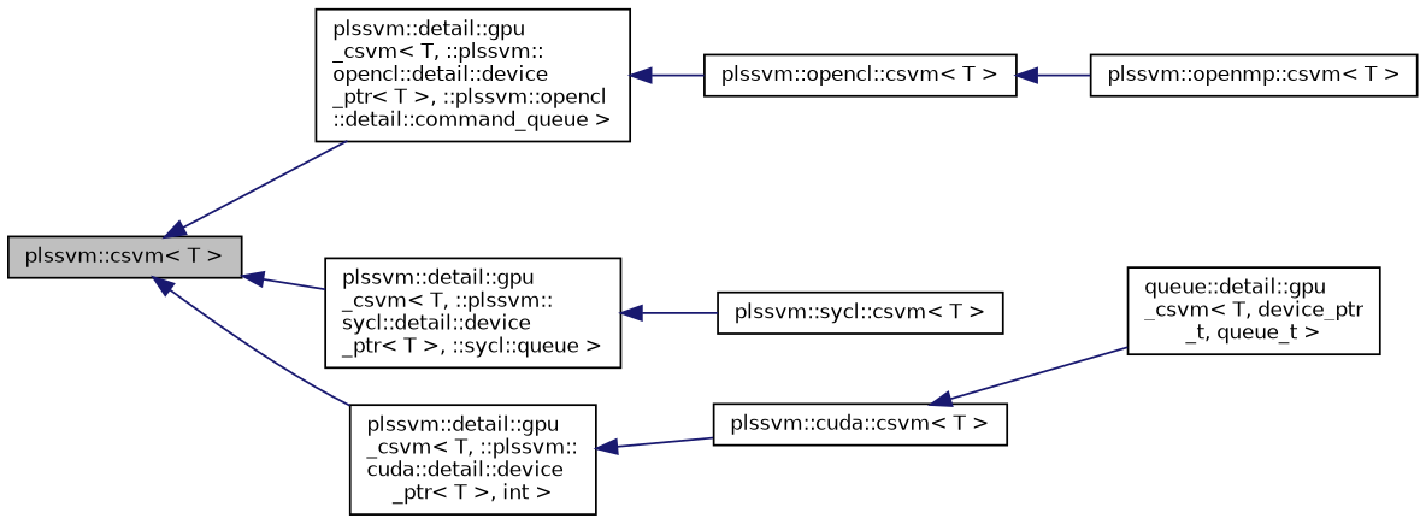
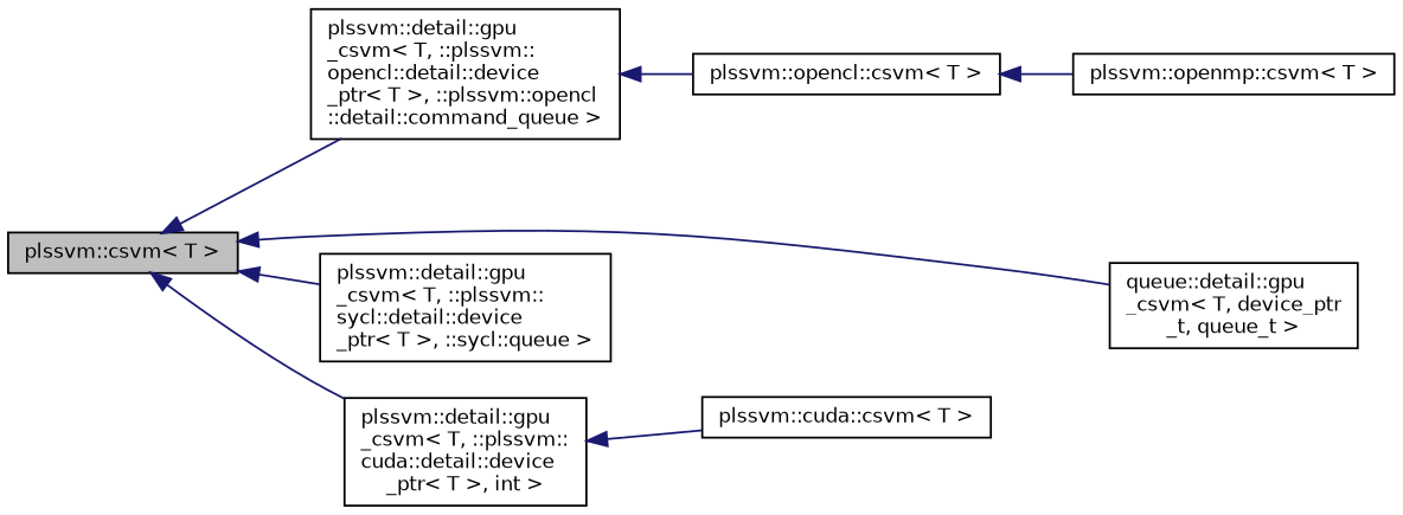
  digraph {
    rankdir=LR
    node [color=black fillcolor=white fontname=Helvetica fontsize=10 shape=record style=filled]
    edge [color=midnightblue dir=back fontname=Helvetica fontsize=10 labelfontname=Helvetica labelfontsize=10 style=solid]
    n1 [fillcolor=grey75 fontcolor=black height=0.2 label="plssvm::csvm\< T \>" width=0.4]
    n2 [height=0.2 label="plssvm::detail::gpu\l_csvm\< T, ::plssvm::\lcuda::detail::device\l_ptr\< T \>, int \>" width=0.4]
    n3 [height=0.2 label="plssvm::detail::gpu\l_csvm\< T, ::plssvm::\lopencl::detail::device\l_ptr\< T \>, ::plssvm::opencl\l::detail::command_queue \>" width=0.4]
    n4 [height=0.2 label="plssvm::detail::gpu\l_csvm\< T, ::plssvm::\lsycl::detail::device\l_ptr\< T \>, ::sycl::queue \>" width=0.4]
    n5 [height=0.2 label="queue::detail::gpu\l_csvm\< T, device_ptr\l_t, queue_t \>" width=0.4]
    n6 [height=0.2 label="plssvm::cuda::csvm\< T \>" width=0.4]
    n7 [height=0.2 label="plssvm::opencl::csvm\< T \>" width=0.4]
-   n8 [height=0.2 label="plssvm::sycl::csvm\< T \>" width=0.4]
    n9 [height=0.2 label="plssvm::openmp::csvm\< T \>" width=0.4]
    n1 -> n2
    n1 -> n3
    n1 -> n4
-   n6 -> n5
+   n1 -> n5
    n2 -> n6
    n3 -> n7
-   n4 -> n8
    n7 -> n9
  }
